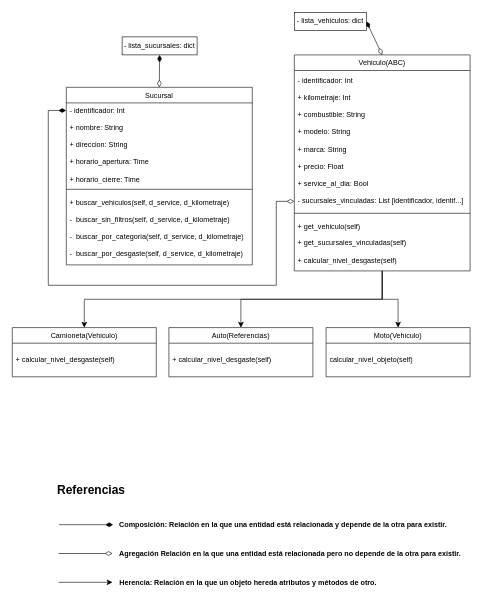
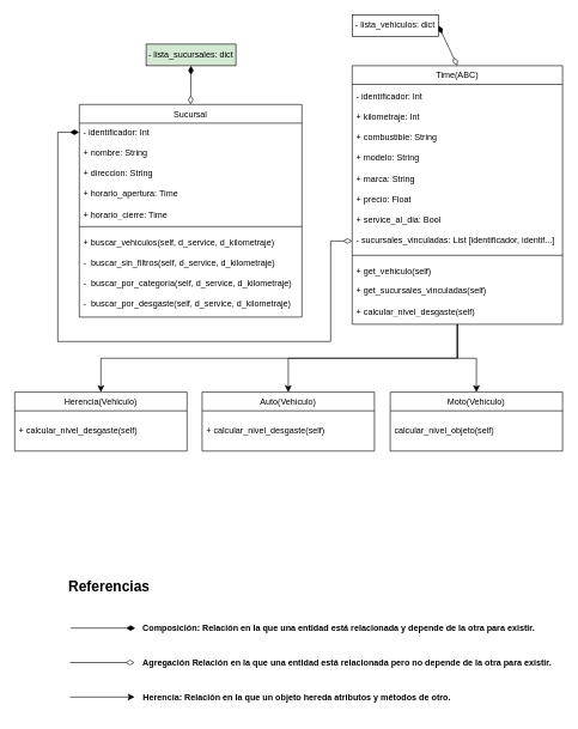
  <mxCell id="0" />
  <mxCell id="1" parent="0" />
  <mxCell id="2" value="&lt;h1&gt;&lt;font style=&quot;font-size: 20px;&quot;&gt;Referencias&lt;/font&gt;&lt;/h1&gt;&lt;p&gt;&lt;br&gt;&lt;/p&gt;" style="text;html=1;strokeColor=none;fillColor=none;spacing=5;spacingTop=-20;whiteSpace=wrap;overflow=hidden;rounded=0;" parent="1" vertex="1"><mxGeometry x="90" y="796" width="190" height="40" as="geometry" /></mxCell>
  <mxCell id="3" value="&lt;font style=&quot;font-size: 12px;&quot;&gt;&lt;b&gt;&amp;nbsp; &amp;nbsp; &amp;nbsp; Composición: Relación en la que una entidad está relacionada y depende de la otra para existir.&lt;br&gt;&lt;br&gt;&amp;nbsp; &amp;nbsp; &amp;nbsp; &amp;nbsp; &amp;nbsp; &amp;nbsp; &amp;nbsp;Agregación&amp;nbsp;Relación en la que una entidad está relacionada pero no depende de la otra para existir.&lt;br&gt;&lt;br&gt;Herencia: Relación en la que un objeto hereda atributos y métodos de otro.&amp;nbsp; &amp;nbsp; &amp;nbsp; &amp;nbsp; &amp;nbsp; &amp;nbsp; &amp;nbsp; &amp;nbsp; &amp;nbsp; &amp;nbsp; &amp;nbsp; &amp;nbsp; &amp;nbsp; &amp;nbsp; &amp;nbsp;&lt;/b&gt;&lt;br&gt;&lt;/font&gt;" style="text;html=1;strokeColor=none;fillColor=none;align=center;verticalAlign=middle;whiteSpace=wrap;rounded=0;fontSize=20;" parent="1" vertex="1"><mxGeometry x="146" y="844" width="631" height="149" as="geometry" /></mxCell>
  <mxCell id="4" value="" style="endArrow=classic;html=1;rounded=0;fontSize=12;endSize=7;" parent="1" edge="1"><mxGeometry width="50" height="50" relative="1" as="geometry"><mxPoint x="97" y="970" as="sourcePoint" /><mxPoint x="187" y="970" as="targetPoint" /></mxGeometry></mxCell>
  <mxCell id="5" value="" style="endArrow=none;html=1;rounded=0;fontSize=12;endWidth=7.352;endFill=0;startArrow=diamondThin;startFill=0;endSize=10;startSize=10;" parent="1" edge="1"><mxGeometry width="50" height="50" relative="1" as="geometry"><mxPoint x="187" y="922" as="sourcePoint" /><mxPoint x="97" y="922" as="targetPoint" /></mxGeometry></mxCell>
  <mxCell id="6" value="" style="endArrow=diamondThin;html=1;rounded=0;fontSize=12;endFill=1;startArrow=none;startFill=0;endSize=10;" parent="1" edge="1"><mxGeometry width="50" height="50" relative="1" as="geometry"><mxPoint x="98" y="874" as="sourcePoint" /><mxPoint x="188" y="874" as="targetPoint" /></mxGeometry></mxCell>
- <mxCell id="7" value="Vehiculo(ABC)" style="swimlane;fontStyle=0;align=center;verticalAlign=top;childLayout=stackLayout;horizontal=1;startSize=26;horizontalStack=0;resizeParent=1;resizeLast=0;collapsible=1;marginBottom=0;rounded=0;shadow=0;strokeWidth=1;" parent="1" vertex="1"><mxGeometry x="490" y="91" width="293" height="360" as="geometry"><mxRectangle x="230" y="140" width="160" height="26" as="alternateBounds" /></mxGeometry></mxCell>
+ <mxCell id="7" value="Time(ABC)" style="swimlane;fontStyle=0;align=center;verticalAlign=top;childLayout=stackLayout;horizontal=1;startSize=26;horizontalStack=0;resizeParent=1;resizeLast=0;collapsible=1;marginBottom=0;rounded=0;shadow=0;strokeWidth=1;" parent="1" vertex="1"><mxGeometry x="490" y="91" width="293" height="360" as="geometry"><mxRectangle x="230" y="140" width="160" height="26" as="alternateBounds" /></mxGeometry></mxCell>
  <mxCell id="8" value="- identificador: Int&lt;br&gt;&lt;br&gt;+ kilometraje: Int&lt;br&gt;&lt;br&gt;+ combustible: String&lt;br&gt;&lt;br&gt;+ modelo: String&lt;br&gt;&lt;br&gt;+ marca: String&lt;br&gt;&lt;br&gt;+ precio: Float&lt;br&gt;&lt;br&gt;+ service_al_dia: Bool&lt;br&gt;&lt;br&gt;- sucursales_vinculadas: List [identificador, identif...]" style="text;strokeColor=none;fillColor=none;align=left;verticalAlign=middle;spacingLeft=4;spacingRight=4;overflow=hidden;points=[[0,0.5],[1,0.5]];portConstraint=eastwest;rotatable=0;whiteSpace=wrap;html=1;" parent="7" vertex="1"><mxGeometry y="26" width="293" height="234" as="geometry" /></mxCell>
  <mxCell id="9" value="" style="line;html=1;strokeWidth=1;align=left;verticalAlign=middle;spacingTop=-1;spacingLeft=3;spacingRight=3;rotatable=0;labelPosition=right;points=[];portConstraint=eastwest;" parent="7" vertex="1"><mxGeometry y="260" width="293" height="8" as="geometry" /></mxCell>
  <mxCell id="10" value="+ get_vehiculo(self)&lt;br&gt;&lt;br&gt;+ get_sucursales_vinculadas(self)&lt;br&gt;&lt;br&gt;+ calcular_nivel_desgaste(self)" style="text;strokeColor=none;fillColor=none;align=left;verticalAlign=middle;spacingLeft=4;spacingRight=4;overflow=hidden;points=[[0,0.5],[1,0.5]];portConstraint=eastwest;rotatable=0;whiteSpace=wrap;html=1;" parent="7" vertex="1"><mxGeometry y="268" width="293" height="92" as="geometry" /></mxCell>
- <mxCell id="11" value="Camioneta(Vehiculo)" style="swimlane;fontStyle=0;align=center;verticalAlign=top;childLayout=stackLayout;horizontal=1;startSize=26;horizontalStack=0;resizeParent=1;resizeLast=0;collapsible=1;marginBottom=0;rounded=0;shadow=0;strokeWidth=1;" parent="1" vertex="1"><mxGeometry x="20" y="545.5" width="240" height="82" as="geometry"><mxRectangle x="230" y="140" width="160" height="26" as="alternateBounds" /></mxGeometry></mxCell>
+ <mxCell id="11" value="Herencia(Vehiculo)" style="swimlane;fontStyle=0;align=center;verticalAlign=top;childLayout=stackLayout;horizontal=1;startSize=26;horizontalStack=0;resizeParent=1;resizeLast=0;collapsible=1;marginBottom=0;rounded=0;shadow=0;strokeWidth=1;" parent="1" vertex="1"><mxGeometry x="20" y="545.5" width="240" height="82" as="geometry"><mxRectangle x="230" y="140" width="160" height="26" as="alternateBounds" /></mxGeometry></mxCell>
  <mxCell id="12" value="+ calcular_nivel_desgaste(self)" style="text;strokeColor=none;fillColor=none;align=left;verticalAlign=middle;spacingLeft=4;spacingRight=4;overflow=hidden;points=[[0,0.5],[1,0.5]];portConstraint=eastwest;rotatable=0;whiteSpace=wrap;html=1;" parent="11" vertex="1"><mxGeometry y="26" width="240" height="56" as="geometry" /></mxCell>
- <mxCell id="13" value="Auto(Referencias)" style="swimlane;fontStyle=0;align=center;verticalAlign=top;childLayout=stackLayout;horizontal=1;startSize=26;horizontalStack=0;resizeParent=1;resizeLast=0;collapsible=1;marginBottom=0;rounded=0;shadow=0;strokeWidth=1;" parent="1" vertex="1"><mxGeometry x="281" y="545.5" width="240" height="82" as="geometry"><mxRectangle x="230" y="140" width="160" height="26" as="alternateBounds" /></mxGeometry></mxCell>
+ <mxCell id="13" value="Auto(Vehiculo)" style="swimlane;fontStyle=0;align=center;verticalAlign=top;childLayout=stackLayout;horizontal=1;startSize=26;horizontalStack=0;resizeParent=1;resizeLast=0;collapsible=1;marginBottom=0;rounded=0;shadow=0;strokeWidth=1;" parent="1" vertex="1"><mxGeometry x="281" y="545.5" width="240" height="82" as="geometry"><mxRectangle x="230" y="140" width="160" height="26" as="alternateBounds" /></mxGeometry></mxCell>
  <mxCell id="14" value="+ calcular_nivel_desgaste(self)" style="text;strokeColor=none;fillColor=none;align=left;verticalAlign=middle;spacingLeft=4;spacingRight=4;overflow=hidden;points=[[0,0.5],[1,0.5]];portConstraint=eastwest;rotatable=0;whiteSpace=wrap;html=1;" parent="13" vertex="1"><mxGeometry y="26" width="240" height="56" as="geometry" /></mxCell>
  <mxCell id="15" value="Moto(Vehiculo)" style="swimlane;fontStyle=0;align=center;verticalAlign=top;childLayout=stackLayout;horizontal=1;startSize=26;horizontalStack=0;resizeParent=1;resizeLast=0;collapsible=1;marginBottom=0;rounded=0;shadow=0;strokeWidth=1;" parent="1" vertex="1"><mxGeometry x="543" y="545.5" width="240" height="82" as="geometry"><mxRectangle x="230" y="140" width="160" height="26" as="alternateBounds" /></mxGeometry></mxCell>
  <mxCell id="16" value="calcular_nivel_objeto(self)" style="text;strokeColor=none;fillColor=none;align=left;verticalAlign=middle;spacingLeft=4;spacingRight=4;overflow=hidden;points=[[0,0.5],[1,0.5]];portConstraint=eastwest;rotatable=0;whiteSpace=wrap;html=1;" parent="15" vertex="1"><mxGeometry y="26" width="240" height="56" as="geometry" /></mxCell>
  <mxCell id="17" value="" style="endArrow=classic;html=1;rounded=0;fontSize=12;endSize=7;exitX=0.5;exitY=1;exitDx=0;exitDy=0;edgeStyle=orthogonalEdgeStyle;" parent="1" source="7" target="13" edge="1"><mxGeometry width="50" height="50" relative="1" as="geometry"><mxPoint x="513" y="348" as="sourcePoint" /><mxPoint x="603" y="348" as="targetPoint" /></mxGeometry></mxCell>
  <mxCell id="18" value="" style="endArrow=classic;html=1;rounded=0;fontSize=12;endSize=7;exitX=0.5;exitY=1;exitDx=0;exitDy=0;entryX=0.5;entryY=0;entryDx=0;entryDy=0;edgeStyle=orthogonalEdgeStyle;" parent="1" source="7" target="15" edge="1"><mxGeometry width="50" height="50" relative="1" as="geometry"><mxPoint x="523" y="358" as="sourcePoint" /><mxPoint x="613" y="358" as="targetPoint" /></mxGeometry></mxCell>
  <mxCell id="19" value="" style="endArrow=classic;html=1;rounded=0;fontSize=12;endSize=7;exitX=0.5;exitY=1;exitDx=0;exitDy=0;entryX=0.5;entryY=0;entryDx=0;entryDy=0;edgeStyle=orthogonalEdgeStyle;" parent="1" source="7" target="11" edge="1"><mxGeometry width="50" height="50" relative="1" as="geometry"><mxPoint x="633" y="368" as="sourcePoint" /><mxPoint x="723" y="368" as="targetPoint" /></mxGeometry></mxCell>
  <mxCell id="20" value="Sucursal" style="swimlane;fontStyle=0;align=center;verticalAlign=top;childLayout=stackLayout;horizontal=1;startSize=26;horizontalStack=0;resizeParent=1;resizeLast=0;collapsible=1;marginBottom=0;rounded=0;shadow=0;strokeWidth=1;" parent="1" vertex="1"><mxGeometry x="110" y="145" width="310" height="296" as="geometry"><mxRectangle x="230" y="140" width="160" height="26" as="alternateBounds" /></mxGeometry></mxCell>
  <mxCell id="21" value="- identificador: Int&lt;br&gt;&lt;br&gt;+ nombre: String&lt;br&gt;&lt;br&gt;+ direccion: String&lt;br&gt;&lt;br&gt;+ horario_apertura: Time&lt;br&gt;&lt;br&gt;+ horario_cierre: Time" style="text;strokeColor=none;fillColor=none;align=left;verticalAlign=middle;spacingLeft=4;spacingRight=4;overflow=hidden;points=[[0,0.5],[1,0.5]];portConstraint=eastwest;rotatable=0;whiteSpace=wrap;html=1;" parent="20" vertex="1"><mxGeometry y="26" width="310" height="140" as="geometry" /></mxCell>
  <mxCell id="22" value="" style="line;html=1;strokeWidth=1;align=left;verticalAlign=middle;spacingTop=-1;spacingLeft=3;spacingRight=3;rotatable=0;labelPosition=right;points=[];portConstraint=eastwest;" parent="20" vertex="1"><mxGeometry y="166" width="310" height="8" as="geometry" /></mxCell>
  <mxCell id="23" value="+ buscar_vehiculos(self, d_service, d_kilometraje)&lt;br&gt;&lt;br&gt;-&amp;nbsp; buscar_sin_filtros(self, d_service, d_kilometraje)&lt;br&gt;&lt;br&gt;-&amp;nbsp; buscar_por_categoría(self, d_service, d_kilometraje)&lt;br&gt;&lt;br&gt;-&amp;nbsp; buscar_por_desgaste(self, d_service, d_kilometraje)" style="text;strokeColor=none;fillColor=none;align=left;verticalAlign=middle;spacingLeft=4;spacingRight=4;overflow=hidden;points=[[0,0.5],[1,0.5]];portConstraint=eastwest;rotatable=0;whiteSpace=wrap;html=1;" parent="20" vertex="1"><mxGeometry y="174" width="310" height="122" as="geometry" /></mxCell>
  <mxCell id="24" value="" style="endArrow=diamondThin;html=1;rounded=0;fontSize=12;endFill=0;startArrow=diamondThin;startFill=1;endSize=10;edgeStyle=orthogonalEdgeStyle;entryX=0;entryY=0.932;entryDx=0;entryDy=0;entryPerimeter=0;exitX=-0.001;exitY=0.09;exitDx=0;exitDy=0;exitPerimeter=0;strokeWidth=1;startSize=10;" parent="1" source="21" target="8" edge="1"><mxGeometry width="50" height="50" relative="1" as="geometry"><mxPoint x="139" y="151" as="sourcePoint" /><mxPoint x="489" y="334.993" as="targetPoint" /><Array as="points"><mxPoint x="80" y="184" /><mxPoint x="80" y="475" /><mxPoint x="460" y="475" /><mxPoint x="460" y="335" /></Array></mxGeometry></mxCell>
- <mxCell id="25" value="- lista_sucursales: dict" style="rounded=0;whiteSpace=wrap;html=1;" parent="1" vertex="1"><mxGeometry x="203" y="61" width="125" height="30" as="geometry" /></mxCell>
+ <mxCell id="25" value="- lista_sucursales: dict" style="rounded=0;whiteSpace=wrap;html=1;fillColor=#d5e8d4;" parent="1" vertex="1"><mxGeometry x="203" y="61" width="125" height="30" as="geometry" /></mxCell>
  <mxCell id="26" value="" style="endArrow=diamondThin;html=1;rounded=0;fontSize=12;endFill=0;startArrow=diamondThin;startFill=1;endSize=10;exitX=0.5;exitY=1;exitDx=0;exitDy=0;entryX=0.5;entryY=0;entryDx=0;entryDy=0;startSize=10;" parent="1" source="25" target="20" edge="1"><mxGeometry width="50" height="50" relative="1" as="geometry"><mxPoint x="205" y="125" as="sourcePoint" /><mxPoint x="295" y="125" as="targetPoint" /></mxGeometry></mxCell>
  <mxCell id="27" value="" style="endArrow=diamondThin;html=1;rounded=0;fontSize=12;endFill=0;startArrow=diamondThin;startFill=1;endSize=10;startSize=10;jumpSize=6;strokeWidth=1;entryX=0.5;entryY=0;entryDx=0;entryDy=0;exitX=1;exitY=0.5;exitDx=0;exitDy=0;" parent="1" source="28" target="7" edge="1"><mxGeometry x="0.259" y="185" width="50" height="50" relative="1" as="geometry"><mxPoint x="510" y="65" as="sourcePoint" /><mxPoint x="521.117" y="103.5" as="targetPoint" /><mxPoint as="offset" /></mxGeometry></mxCell>
  <mxCell id="28" value="- lista_vehiculos: dict" style="rounded=0;whiteSpace=wrap;html=1;" parent="1" vertex="1"><mxGeometry x="490" y="20" width="120" height="30" as="geometry" /></mxCell>
